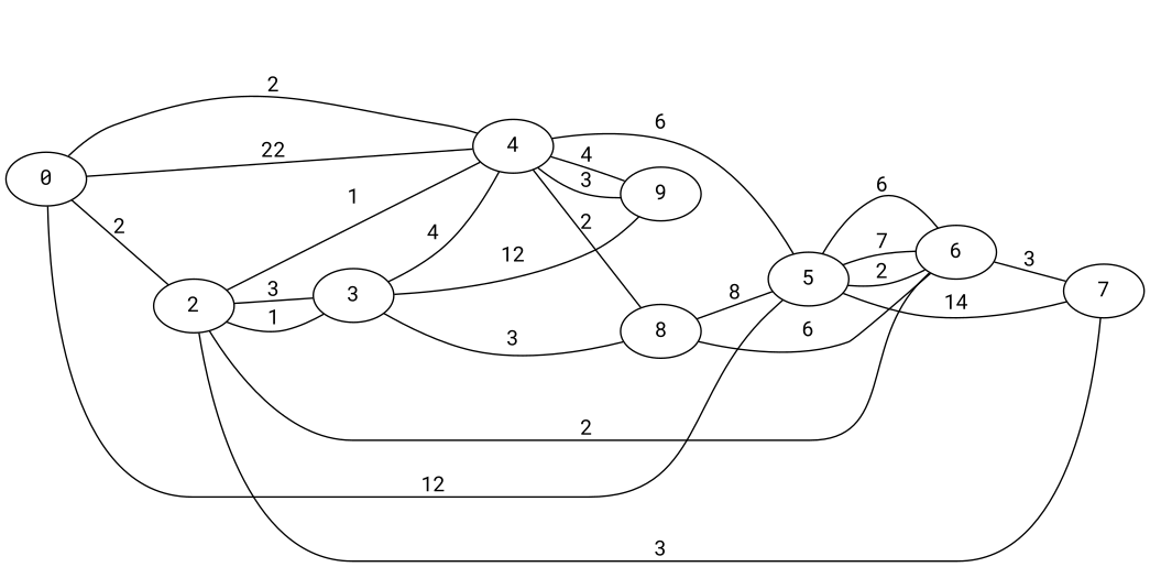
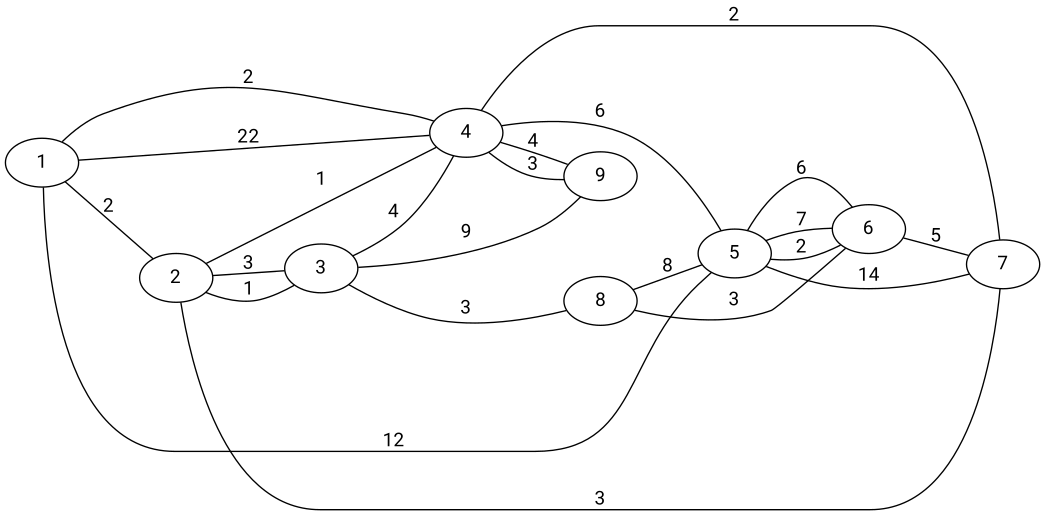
  graph {
    fontname="Roboto Mono"
    rankdir=LR
    node [fontname="Roboto Mono"]
    edge [fontname="Roboto Mono"]
-   1 [label=0]
+   1
    2
    4
    3
    6
    5
    7
    9
    8
    1 -- 2 [label=2]
    1 -- 4 [label=2]
    1 -- 4 [label=22]
    2 -- 3 [label=3]
-   2 -- 6 [label=2]
    4 -- 2 [label=1]
    4 -- 5 [label=6]
-   4 -- 8 [label=2]
+   4 -- 7 [label=2]
    4 -- 9 [label=3]
    3 -- 2 [label=1]
    3 -- 4 [label=4]
-   3 -- 9 [label=12]
+   3 -- 9 [label=9]
    3 -- 8 [label=3]
    6 -- 5 [label=6]
-   6 -- 7 [label=3]
-   6 -- 8 [label=6]
+   6 -- 7 [label=5]
+   6 -- 8 [label=3]
    5 -- 1 [label=12]
    5 -- 6 [label=7]
    5 -- 6 [label=2]
    5 -- 7 [label=14]
    7 -- 2 [label=3]
    9 -- 4 [label=4]
    8 -- 5 [label=8]
  }
